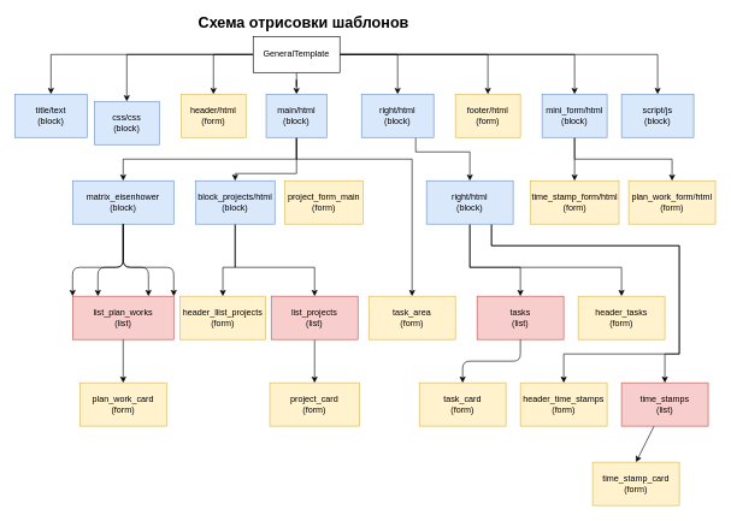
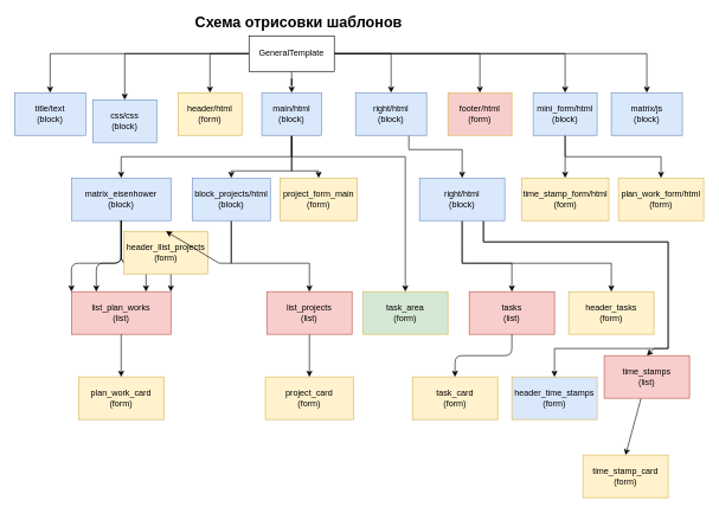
  <mxCell id="0" />
  <mxCell id="1" parent="0" />
  <mxCell id="2" style="edgeStyle=orthogonalEdgeStyle;rounded=0;orthogonalLoop=1;jettySize=auto;html=1;entryX=0.5;entryY=0;entryDx=0;entryDy=0;" parent="1" source="10" target="14" edge="1"><mxGeometry relative="1" as="geometry"><mxPoint x="270" y="100" as="targetPoint" /></mxGeometry></mxCell>
  <mxCell id="3" style="edgeStyle=orthogonalEdgeStyle;rounded=0;orthogonalLoop=1;jettySize=auto;html=1;entryX=0.5;entryY=0;entryDx=0;entryDy=0;" parent="1" source="10" target="12" edge="1"><mxGeometry relative="1" as="geometry"><Array as="points"><mxPoint x="910" y="75" /></Array></mxGeometry></mxCell>
  <mxCell id="4" style="edgeStyle=orthogonalEdgeStyle;rounded=0;orthogonalLoop=1;jettySize=auto;html=1;entryX=0.5;entryY=0;entryDx=0;entryDy=0;" parent="1" source="10" target="11" edge="1"><mxGeometry relative="1" as="geometry" /></mxCell>
  <mxCell id="5" style="edgeStyle=orthogonalEdgeStyle;rounded=0;orthogonalLoop=1;jettySize=auto;html=1;entryX=0.5;entryY=0;entryDx=0;entryDy=0;" parent="1" source="10" target="22" edge="1"><mxGeometry relative="1" as="geometry" /></mxCell>
  <mxCell id="6" style="edgeStyle=orthogonalEdgeStyle;rounded=0;orthogonalLoop=1;jettySize=auto;html=1;entryX=0.5;entryY=0;entryDx=0;entryDy=0;" parent="1" source="10" target="21" edge="1"><mxGeometry relative="1" as="geometry" /></mxCell>
  <mxCell id="7" style="edgeStyle=orthogonalEdgeStyle;rounded=0;orthogonalLoop=1;jettySize=auto;html=1;entryX=0.5;entryY=0;entryDx=0;entryDy=0;" parent="1" source="10" target="13" edge="1"><mxGeometry relative="1" as="geometry" /></mxCell>
  <mxCell id="8" style="edgeStyle=orthogonalEdgeStyle;rounded=0;orthogonalLoop=1;jettySize=auto;html=1;entryX=0.5;entryY=0;entryDx=0;entryDy=0;" parent="1" source="10" target="19" edge="1"><mxGeometry relative="1" as="geometry" /></mxCell>
  <mxCell id="9" style="edgeStyle=none;rounded=0;orthogonalLoop=1;jettySize=auto;html=1;entryX=0.5;entryY=0;entryDx=0;entryDy=0;" edge="1" parent="1" source="10" target="42"><mxGeometry relative="1" as="geometry"><Array as="points"><mxPoint x="795" y="75" /></Array></mxGeometry></mxCell>
  <mxCell id="10" value="&lt;span&gt;GeneralTemplate&lt;/span&gt;" style="rounded=0;whiteSpace=wrap;html=1;" parent="1" vertex="1"><mxGeometry x="350" y="50" width="120" height="50" as="geometry" /></mxCell>
  <mxCell id="11" value="css/css&lt;br&gt;(block)" style="rounded=0;whiteSpace=wrap;html=1;fillColor=#dae8fc;strokeColor=#6c8ebf;" parent="1" vertex="1"><mxGeometry x="130" y="140" width="90" height="60" as="geometry" /></mxCell>
- <mxCell id="12" value="script/js&lt;br&gt;(block)" style="rounded=0;whiteSpace=wrap;html=1;fillColor=#dae8fc;strokeColor=#6c8ebf;" parent="1" vertex="1"><mxGeometry x="860" y="130" width="100" height="60" as="geometry" /></mxCell>
+ <mxCell id="12" value="matrix/js&lt;br&gt;(block)" style="rounded=0;whiteSpace=wrap;html=1;fillColor=#dae8fc;strokeColor=#6c8ebf;" parent="1" vertex="1"><mxGeometry x="860" y="130" width="100" height="60" as="geometry" /></mxCell>
  <mxCell id="13" value="header/html&lt;br&gt;(form)" style="rounded=0;whiteSpace=wrap;html=1;fillColor=#fff2cc;strokeColor=#d6b656;" parent="1" vertex="1"><mxGeometry x="250" y="130" width="90" height="60" as="geometry" /></mxCell>
  <mxCell id="14" value="title/text&lt;br&gt;(block)" style="rounded=0;whiteSpace=wrap;html=1;fillColor=#dae8fc;strokeColor=#6c8ebf;" parent="1" vertex="1"><mxGeometry y="130" width="100" height="60" as="geometry" x="20" /></mxCell>
  <mxCell id="15" style="edgeStyle=orthogonalEdgeStyle;rounded=0;orthogonalLoop=1;jettySize=auto;html=1;entryX=0.5;entryY=0;entryDx=0;entryDy=0;" parent="1" source="19" target="23" edge="1"><mxGeometry relative="1" as="geometry"><Array as="points"><mxPoint x="410" y="220" /><mxPoint x="170" y="220" /></Array></mxGeometry></mxCell>
  <mxCell id="16" style="edgeStyle=orthogonalEdgeStyle;rounded=0;orthogonalLoop=1;jettySize=auto;html=1;entryX=0.5;entryY=0;entryDx=0;entryDy=0;" parent="1" source="19" target="37" edge="1"><mxGeometry relative="1" as="geometry"><Array as="points"><mxPoint x="410" y="220" /><mxPoint x="570" y="220" /></Array><mxPoint x="540" y="250" as="targetPoint" /></mxGeometry></mxCell>
  <mxCell id="17" style="edgeStyle=none;rounded=0;orthogonalLoop=1;jettySize=auto;html=1;entryX=0.5;entryY=0;entryDx=0;entryDy=0;" edge="1" parent="1" source="19" target="55"><mxGeometry relative="1" as="geometry"><Array as="points"><mxPoint x="410" y="220" /><mxPoint x="410" y="240" /><mxPoint x="325" y="240" /></Array></mxGeometry></mxCell>
+ <mxCell id="18" style="edgeStyle=none;rounded=0;orthogonalLoop=1;jettySize=auto;html=1;entryX=0.5;entryY=0;entryDx=0;entryDy=0;" edge="1" parent="1" source="19" target="26"><mxGeometry relative="1" as="geometry"><Array as="points"><mxPoint x="410" y="220" /><mxPoint x="410" y="240" /><mxPoint x="448" y="240" /></Array></mxGeometry></mxCell>
  <mxCell id="19" value="main/html&lt;br&gt;(block)" style="rounded=0;whiteSpace=wrap;html=1;fillColor=#dae8fc;strokeColor=#6c8ebf;" parent="1" vertex="1"><mxGeometry x="368" y="130" width="84" height="60" as="geometry" /></mxCell>
  <mxCell id="20" style="edgeStyle=orthogonalEdgeStyle;rounded=0;orthogonalLoop=1;jettySize=auto;html=1;exitX=0.75;exitY=1;exitDx=0;exitDy=0;entryX=0.5;entryY=0;entryDx=0;entryDy=0;" parent="1" source="21" target="47" edge="1"><mxGeometry relative="1" as="geometry"><mxPoint x="720" y="250" as="targetPoint" /><Array as="points"><mxPoint x="575" y="210" /><mxPoint x="650" y="210" /></Array></mxGeometry></mxCell>
  <mxCell id="21" value="right/html&lt;br&gt;(block)" style="rounded=0;whiteSpace=wrap;html=1;fillColor=#dae8fc;strokeColor=#6c8ebf;" parent="1" vertex="1"><mxGeometry x="500" y="130" width="100" height="60" as="geometry" /></mxCell>
- <mxCell id="22" value="footer/html&lt;br&gt;(form)" style="rounded=0;whiteSpace=wrap;html=1;fillColor=#fff2cc;strokeColor=#d6b656;" parent="1" vertex="1"><mxGeometry x="630" y="130" width="90" height="60" as="geometry" /></mxCell>
+ <mxCell id="22" value="footer/html&lt;br&gt;(form)" style="rounded=0;whiteSpace=wrap;html=1;fillColor=#f8cecc;strokeColor=#d6b656;" parent="1" vertex="1"><mxGeometry x="630" y="130" width="90" height="60" as="geometry" /></mxCell>
  <mxCell id="23" value="matrix_eisenhower&lt;br&gt;(block)" style="rounded=0;whiteSpace=wrap;html=1;fillColor=#dae8fc;strokeColor=#6c8ebf;" parent="1" vertex="1"><mxGeometry x="100" y="250" width="140" height="60" as="geometry" /></mxCell>
  <mxCell id="24" value="tasks&lt;br&gt;(list)" style="rounded=0;whiteSpace=wrap;html=1;fillColor=#f8cecc;strokeColor=#b85450;" parent="1" vertex="1"><mxGeometry x="660" y="410" width="120" height="60" as="geometry" /></mxCell>
  <mxCell id="25" value="list_plan_works&lt;br&gt;(list)" style="rounded=0;whiteSpace=wrap;html=1;fillColor=#f8cecc;strokeColor=#b85450;" parent="1" vertex="1"><mxGeometry x="100" y="410" width="140" height="60" as="geometry" /></mxCell>
  <mxCell id="26" value="project_form_main&lt;br&gt;(form)" style="rounded=0;whiteSpace=wrap;html=1;fillColor=#fff2cc;strokeColor=#d6b656;" parent="1" vertex="1"><mxGeometry x="394" y="250" width="108" height="60" as="geometry" /></mxCell>
  <mxCell id="27" value="" style="endArrow=classic;html=1;exitX=0.5;exitY=1;exitDx=0;exitDy=0;entryX=0;entryY=0;entryDx=0;entryDy=0;" parent="1" source="23" target="25" edge="1"><mxGeometry width="50" height="50" relative="1" as="geometry"><mxPoint x="170" y="330" as="sourcePoint" /><mxPoint x="460" y="390" as="targetPoint" /><Array as="points"><mxPoint x="170" y="370" /><mxPoint x="100" y="370" /></Array></mxGeometry></mxCell>
  <mxCell id="28" value="" style="endArrow=classic;html=1;exitX=0.5;exitY=1;exitDx=0;exitDy=0;entryX=0.25;entryY=0;entryDx=0;entryDy=0;" parent="1" source="23" target="25" edge="1"><mxGeometry width="50" height="50" relative="1" as="geometry"><mxPoint x="410" y="440" as="sourcePoint" /><mxPoint x="460" y="390" as="targetPoint" /><Array as="points"><mxPoint x="170" y="370" /><mxPoint x="135" y="370" /></Array></mxGeometry></mxCell>
  <mxCell id="29" value="" style="endArrow=classic;html=1;exitX=0.5;exitY=1;exitDx=0;exitDy=0;entryX=1;entryY=0;entryDx=0;entryDy=0;" parent="1" source="23" target="25" edge="1"><mxGeometry width="50" height="50" relative="1" as="geometry"><mxPoint x="410" y="440" as="sourcePoint" /><mxPoint x="460" y="390" as="targetPoint" /><Array as="points"><mxPoint x="170" y="370" /><mxPoint x="240" y="370" /></Array></mxGeometry></mxCell>
  <mxCell id="30" value="" style="endArrow=classic;html=1;entryX=0.75;entryY=0;entryDx=0;entryDy=0;exitX=0.5;exitY=1;exitDx=0;exitDy=0;" parent="1" source="23" target="25" edge="1"><mxGeometry width="50" height="50" relative="1" as="geometry"><mxPoint x="184" y="310" as="sourcePoint" /><mxPoint x="460" y="390" as="targetPoint" /><Array as="points"><mxPoint x="170" y="370" /><mxPoint x="205" y="370" /></Array></mxGeometry></mxCell>
- <mxCell id="31" value="header_llist_projects&lt;br&gt;(form)" style="rounded=0;whiteSpace=wrap;html=1;fillColor=#fff2cc;strokeColor=#d6b656;" parent="1" vertex="1"><mxGeometry x="249" y="410" width="118" height="60" as="geometry" /></mxCell>
+ <mxCell id="31" value="header_llist_projects&lt;br&gt;(form)" style="rounded=0;whiteSpace=wrap;html=1;fillColor=#fff2cc;strokeColor=#d6b656;" parent="1" vertex="1"><mxGeometry x="174" y="325" width="118" height="60" as="geometry" /></mxCell>
  <mxCell id="32" value="project_card&lt;br&gt;(form)" style="rounded=0;whiteSpace=wrap;html=1;fillColor=#fff2cc;strokeColor=#d6b656;" parent="1" vertex="1"><mxGeometry x="373" y="530" width="124" height="60" as="geometry" /></mxCell>
  <mxCell id="33" value="plan_work_card&lt;br&gt;(form)" style="rounded=0;whiteSpace=wrap;html=1;fillColor=#fff2cc;strokeColor=#d6b656;" parent="1" vertex="1"><mxGeometry x="110" y="530" width="120" height="60" as="geometry" /></mxCell>
  <mxCell id="34" value="" style="endArrow=classic;html=1;exitX=0.5;exitY=1;exitDx=0;exitDy=0;entryX=0.5;entryY=0;entryDx=0;entryDy=0;" parent="1" source="25" target="33" edge="1"><mxGeometry width="50" height="50" relative="1" as="geometry"><mxPoint x="410" y="540" as="sourcePoint" /><mxPoint x="460" y="490" as="targetPoint" /></mxGeometry></mxCell>
  <mxCell id="35" style="edgeStyle=none;rounded=0;orthogonalLoop=1;jettySize=auto;html=1;entryX=0.5;entryY=0;entryDx=0;entryDy=0;" edge="1" parent="1" source="36" target="32"><mxGeometry relative="1" as="geometry" /></mxCell>
  <mxCell id="36" value="list_projects&lt;br&gt;(list)" style="rounded=0;whiteSpace=wrap;html=1;fillColor=#f8cecc;strokeColor=#b85450;" parent="1" vertex="1"><mxGeometry x="375" y="410" width="120" height="60" as="geometry" /></mxCell>
- <mxCell id="37" value="task_area&lt;br&gt;(form)" style="rounded=0;whiteSpace=wrap;html=1;fillColor=#fff2cc;strokeColor=#d6b656;" parent="1" vertex="1"><mxGeometry x="510" y="410" width="120" height="60" as="geometry" /></mxCell>
+ <mxCell id="37" value="task_area&lt;br&gt;(form)" style="rounded=0;whiteSpace=wrap;html=1;fillColor=#d5e8d4;strokeColor=#d6b656;" parent="1" vertex="1"><mxGeometry x="510" y="410" width="120" height="60" as="geometry" /></mxCell>
  <mxCell id="38" value="task_card&lt;br&gt;(form)" style="rounded=0;whiteSpace=wrap;html=1;fillColor=#fff2cc;strokeColor=#d6b656;" parent="1" vertex="1"><mxGeometry x="580" y="530" width="120" height="60" as="geometry" /></mxCell>
  <mxCell id="39" value="" style="endArrow=classic;html=1;exitX=0.5;exitY=1;exitDx=0;exitDy=0;entryX=0.5;entryY=0;entryDx=0;entryDy=0;" parent="1" source="24" target="38" edge="1"><mxGeometry width="50" height="50" relative="1" as="geometry"><mxPoint x="410" y="440" as="sourcePoint" /><mxPoint x="460" y="390" as="targetPoint" /><Array as="points"><mxPoint x="720" y="500" /><mxPoint x="640" y="500" /></Array></mxGeometry></mxCell>
  <mxCell id="40" style="edgeStyle=none;rounded=0;orthogonalLoop=1;jettySize=auto;html=1;entryX=0.5;entryY=0;entryDx=0;entryDy=0;" edge="1" parent="1" source="42" target="56"><mxGeometry relative="1" as="geometry" /></mxCell>
  <mxCell id="41" style="edgeStyle=none;rounded=0;orthogonalLoop=1;jettySize=auto;html=1;entryX=0.5;entryY=0;entryDx=0;entryDy=0;" edge="1" parent="1" source="42" target="57"><mxGeometry relative="1" as="geometry"><Array as="points"><mxPoint x="795" y="220" /><mxPoint x="930" y="220" /></Array></mxGeometry></mxCell>
  <mxCell id="42" value="mini_form/html&lt;br&gt;(block)" style="rounded=0;whiteSpace=wrap;html=1;fillColor=#dae8fc;strokeColor=#6c8ebf;" vertex="1" parent="1"><mxGeometry x="750" y="130" width="90" height="60" as="geometry" /></mxCell>
  <mxCell id="43" value="" style="edgeStyle=none;rounded=0;orthogonalLoop=1;jettySize=auto;html=1;" edge="1" parent="1" source="47" target="24"><mxGeometry relative="1" as="geometry"><Array as="points"><mxPoint x="650" y="370" /><mxPoint x="720" y="370" /></Array></mxGeometry></mxCell>
  <mxCell id="44" style="edgeStyle=none;rounded=0;orthogonalLoop=1;jettySize=auto;html=1;entryX=0.5;entryY=0;entryDx=0;entryDy=0;" edge="1" parent="1" source="47" target="48"><mxGeometry relative="1" as="geometry"><Array as="points"><mxPoint x="650" y="340" /><mxPoint x="650" y="370" /><mxPoint x="860" y="370" /></Array></mxGeometry></mxCell>
  <mxCell id="45" style="edgeStyle=none;rounded=0;orthogonalLoop=1;jettySize=auto;html=1;entryX=0.5;entryY=0;entryDx=0;entryDy=0;exitX=0.75;exitY=1;exitDx=0;exitDy=0;" edge="1" parent="1" source="47" target="51"><mxGeometry relative="1" as="geometry"><Array as="points"><mxPoint x="680" y="340" /><mxPoint x="750" y="340" /><mxPoint x="940" y="340" /><mxPoint x="940" y="370" /><mxPoint x="940" y="490" /><mxPoint x="780" y="490" /></Array></mxGeometry></mxCell>
  <mxCell id="46" style="edgeStyle=none;rounded=0;orthogonalLoop=1;jettySize=auto;html=1;exitX=0.75;exitY=1;exitDx=0;exitDy=0;entryX=0.5;entryY=0;entryDx=0;entryDy=0;" edge="1" parent="1" source="47" target="50"><mxGeometry relative="1" as="geometry"><Array as="points"><mxPoint x="680" y="340" /><mxPoint x="940" y="340" /><mxPoint x="940" y="490" /><mxPoint x="920" y="490" /></Array></mxGeometry></mxCell>
  <mxCell id="47" value="right/html&lt;br&gt;(block)" style="rounded=0;whiteSpace=wrap;html=1;fillColor=#dae8fc;strokeColor=#6c8ebf;" vertex="1" parent="1"><mxGeometry x="590" y="250" width="120" height="60" as="geometry" /></mxCell>
  <mxCell id="48" value="header_tasks&lt;br&gt;(form)" style="rounded=0;whiteSpace=wrap;html=1;fillColor=#fff2cc;strokeColor=#d6b656;" vertex="1" parent="1"><mxGeometry x="800" y="410" width="120" height="60" as="geometry" /></mxCell>
  <mxCell id="49" style="edgeStyle=none;rounded=0;orthogonalLoop=1;jettySize=auto;html=1;entryX=0.5;entryY=0;entryDx=0;entryDy=0;" edge="1" parent="1" source="50" target="52"><mxGeometry relative="1" as="geometry" /></mxCell>
- <mxCell id="50" value="time_stamps&lt;br&gt;(list)" style="rounded=0;whiteSpace=wrap;html=1;fillColor=#f8cecc;strokeColor=#b85450;" vertex="1" parent="1"><mxGeometry x="860" y="530" width="120" height="60" as="geometry" /></mxCell>
- <mxCell id="51" value="header_time_stamps&lt;br&gt;(form)" style="rounded=0;whiteSpace=wrap;html=1;fillColor=#fff2cc;strokeColor=#d6b656;" vertex="1" parent="1"><mxGeometry x="720" y="530" width="120" height="60" as="geometry" /></mxCell>
+ <mxCell id="50" value="time_stamps&lt;br&gt;(list)" style="rounded=0;whiteSpace=wrap;html=1;fillColor=#f8cecc;strokeColor=#b85450;" vertex="1" parent="1"><mxGeometry x="850" y="500" width="120" height="60" as="geometry" /></mxCell>
+ <mxCell id="51" value="header_time_stamps&lt;br&gt;(form)" style="rounded=0;whiteSpace=wrap;html=1;fillColor=#dae8fc;strokeColor=#d6b656;" vertex="1" parent="1"><mxGeometry x="720" y="530" width="120" height="60" as="geometry" /></mxCell>
  <mxCell id="52" value="time_stamp_card&lt;br&gt;(form)" style="rounded=0;whiteSpace=wrap;html=1;fillColor=#fff2cc;strokeColor=#d6b656;" vertex="1" parent="1"><mxGeometry x="820" y="640" width="120" height="60" as="geometry" /></mxCell>
  <mxCell id="53" style="edgeStyle=none;rounded=0;orthogonalLoop=1;jettySize=auto;html=1;entryX=0.5;entryY=0;entryDx=0;entryDy=0;" edge="1" parent="1" source="55" target="31"><mxGeometry relative="1" as="geometry"><Array as="points"><mxPoint x="325" y="370" /><mxPoint x="308" y="370" /></Array></mxGeometry></mxCell>
  <mxCell id="54" style="edgeStyle=none;rounded=0;orthogonalLoop=1;jettySize=auto;html=1;entryX=0.5;entryY=0;entryDx=0;entryDy=0;" edge="1" parent="1" source="55" target="36"><mxGeometry relative="1" as="geometry"><Array as="points"><mxPoint x="325" y="370" /><mxPoint x="435" y="370" /></Array></mxGeometry></mxCell>
  <mxCell id="55" value="block_projects/html&lt;br&gt;(block)" style="rounded=0;whiteSpace=wrap;html=1;fillColor=#dae8fc;strokeColor=#6c8ebf;" vertex="1" parent="1"><mxGeometry x="270" y="250" width="110" height="60" as="geometry" /></mxCell>
  <mxCell id="56" value="time_stamp_form/html&lt;br&gt;(form)" style="rounded=0;whiteSpace=wrap;html=1;fillColor=#fff2cc;strokeColor=#d6b656;" vertex="1" parent="1"><mxGeometry x="733.5" y="250" width="123" height="60" as="geometry" /></mxCell>
  <mxCell id="57" value="plan_work_form/html&lt;br&gt;(form)" style="rounded=0;whiteSpace=wrap;html=1;fillColor=#fff2cc;strokeColor=#d6b656;" vertex="1" parent="1"><mxGeometry x="870" y="250" width="120" height="60" as="geometry" /></mxCell>
  <mxCell id="58" value="Схема отрисовки шаблонов" style="text;html=1;strokeColor=none;fillColor=none;align=center;verticalAlign=middle;whiteSpace=wrap;rounded=0;fontStyle=1;labelBackgroundColor=#ffffff;fontSize=21;" vertex="1" parent="1"><mxGeometry x="170" y="20" width="500" height="20" as="geometry" /></mxCell>
